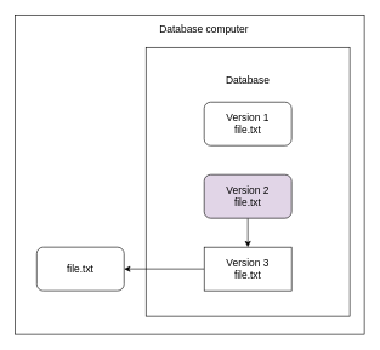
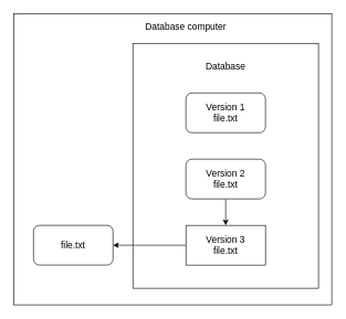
  <mxCell id="0" />
  <mxCell id="1" parent="0" />
  <mxCell id="2" value="" style="rounded=0;whiteSpace=wrap;html=1;perimeterSpacing=1;glass=0;shadow=0;" parent="1" vertex="1"><mxGeometry x="20" y="20" width="480" height="440" as="geometry" /></mxCell>
  <mxCell id="3" value="Database computer" style="rounded=0;whiteSpace=wrap;html=1;fontSize=14;strokeColor=none;" parent="1" vertex="1"><mxGeometry x="95" y="30" width="370" height="20" as="geometry" /></mxCell>
  <mxCell id="4" value="" style="rounded=0;whiteSpace=wrap;html=1;" parent="1" vertex="1"><mxGeometry x="270" y="220" width="120" height="60" as="geometry" /></mxCell>
  <mxCell id="5" value="" style="rounded=0;whiteSpace=wrap;html=1;" parent="1" vertex="1"><mxGeometry x="280" y="255" width="120" height="60" as="geometry" /></mxCell>
  <mxCell id="6" value="file.txt" style="rounded=1;whiteSpace=wrap;html=1;fontSize=14;" parent="1" vertex="1"><mxGeometry x="50" y="340" width="120" height="60" as="geometry" /></mxCell>
  <mxCell id="7" value="" style="rounded=0;whiteSpace=wrap;html=1;perimeterSpacing=0;" parent="1" vertex="1"><mxGeometry x="200" y="65" width="280" height="370" as="geometry" /></mxCell>
- <mxCell id="8" value="Database" style="rounded=0;whiteSpace=wrap;html=1;fontSize=14;strokeColor=none;" parent="1" vertex="1"><mxGeometry x="280" y="100" width="120" height="20" as="geometry" /></mxCell>
+ <mxCell id="8" value="Database" style="rounded=0;whiteSpace=wrap;html=1;fontSize=14;strokeColor=none;" parent="1" vertex="1"><mxGeometry x="280" y="90" width="120" height="20" as="geometry" /></mxCell>
  <mxCell id="9" value="" style="edgeStyle=orthogonalEdgeStyle;rounded=0;orthogonalLoop=1;jettySize=auto;html=1;" parent="1" source="10" target="13" edge="1"><mxGeometry relative="1" as="geometry" /></mxCell>
- <mxCell id="10" value="Version 2&lt;div&gt;file.txt&lt;/div&gt;" style="rounded=1;whiteSpace=wrap;html=1;fontSize=14;verticalAlign=middle;fillColor=#e1d5e7;" parent="1" vertex="1"><mxGeometry x="280" y="240" width="120" height="60" as="geometry" /></mxCell>
+ <mxCell id="10" value="Version 2&lt;div&gt;file.txt&lt;/div&gt;" style="rounded=1;whiteSpace=wrap;html=1;fontSize=14;verticalAlign=middle;" parent="1" vertex="1"><mxGeometry x="280" y="240" width="120" height="60" as="geometry" /></mxCell>
  <mxCell id="11" value="&lt;font&gt;Version 1&lt;/font&gt;&lt;div&gt;&lt;font&gt;file.txt&lt;/font&gt;&lt;/div&gt;" style="rounded=1;whiteSpace=wrap;html=1;fontSize=14;" parent="1" vertex="1"><mxGeometry x="280" y="140" width="120" height="60" as="geometry" /></mxCell>
  <mxCell id="12" style="edgeStyle=orthogonalEdgeStyle;rounded=0;orthogonalLoop=1;jettySize=auto;html=1;" parent="1" source="13" target="6" edge="1"><mxGeometry relative="1" as="geometry" /></mxCell>
  <mxCell id="13" value="Version 3&lt;div&gt;file.txt&lt;/div&gt;" style="whiteSpace=wrap;html=1;fontSize=14;rounded=0;" parent="1" vertex="1"><mxGeometry x="280" y="340" width="120" height="60" as="geometry" /></mxCell>
  <mxCell id="14" style="edgeStyle=orthogonalEdgeStyle;rounded=0;orthogonalLoop=1;jettySize=auto;html=1;exitX=0.5;exitY=1;exitDx=0;exitDy=0;" parent="1" source="2" target="2" edge="1"><mxGeometry relative="1" as="geometry" /></mxCell>
